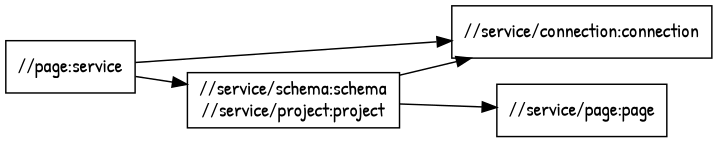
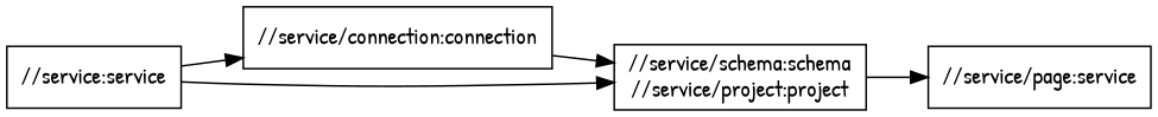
  digraph {
    fontname="Patrick Hand"
    rankdir=LR
    node [fontname="Patrick Hand" shape=box]
    edge [fontname="Patrick Hand"]
-   "//service:service" [label="//page:service"]
+   "//service:service"
    "//service/connection:connection"
    "//service/schema:schema\n//service/project:project"
-   "//service/page:page"
+   "//service/page:page" [label="//service/page:service"]
    "//service:service" -> "//service/connection:connection"
    "//service:service" -> "//service/schema:schema\n//service/project:project"
-   "//service/schema:schema\n//service/project:project" -> "//service/connection:connection"
+   "//service/connection:connection" -> "//service/schema:schema\n//service/project:project"
    "//service/schema:schema\n//service/project:project" -> "//service/page:page"
  }
